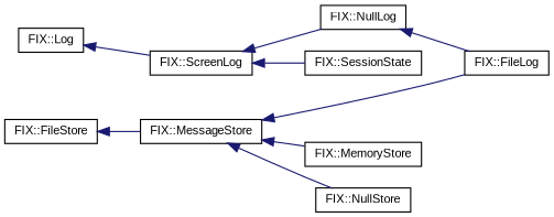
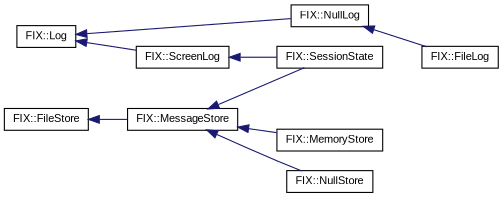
  digraph {
    fontname="Liberation Sans"
    rankdir=LR
    node [color=black fillcolor=white fontname="Liberation Sans" fontsize=10 shape=record style=filled]
    edge [color=midnightblue dir=back fontname="Liberation Sans" fontsize=10 labelfontname=Helvetica labelfontsize=10 style=solid]
    n1 [height=0.2 label="FIX::Log" width=0.4]
    n2 [height=0.2 label="FIX::NullLog" width=0.4]
    n3 [height=0.2 label="FIX::ScreenLog" width=0.4]
    n4 [height=0.2 label="FIX::FileLog" width=0.4]
    n5 [height=0.2 label="FIX::SessionState" width=0.4]
    n6 [height=0.2 label="FIX::MessageStore" width=0.4]
    n7 [height=0.2 label="FIX::MemoryStore" width=0.4]
    n8 [height=0.2 label="FIX::NullStore" width=0.4]
    n9 [height=0.2 label="FIX::FileStore" width=0.4]
-   n3 -> n2
+   n1 -> n2
    n1 -> n3
    n2 -> n4
    n3 -> n5
-   n6 -> n4
+   n6 -> n5
    n6 -> n7
    n6 -> n8
    n9 -> n6
  }
